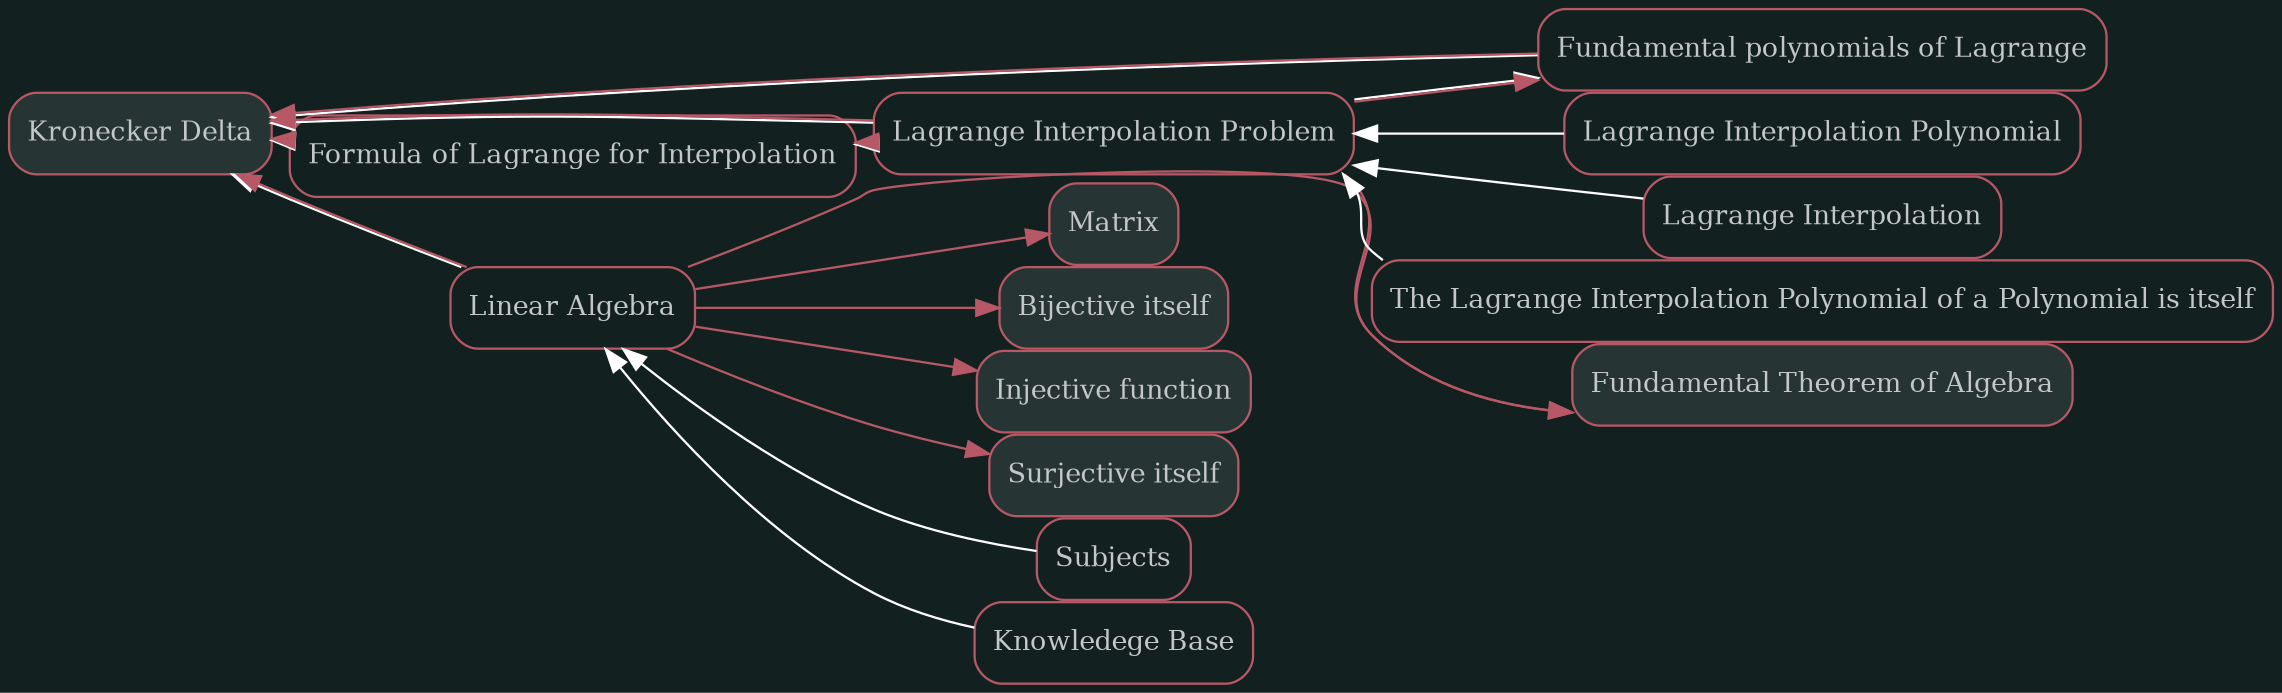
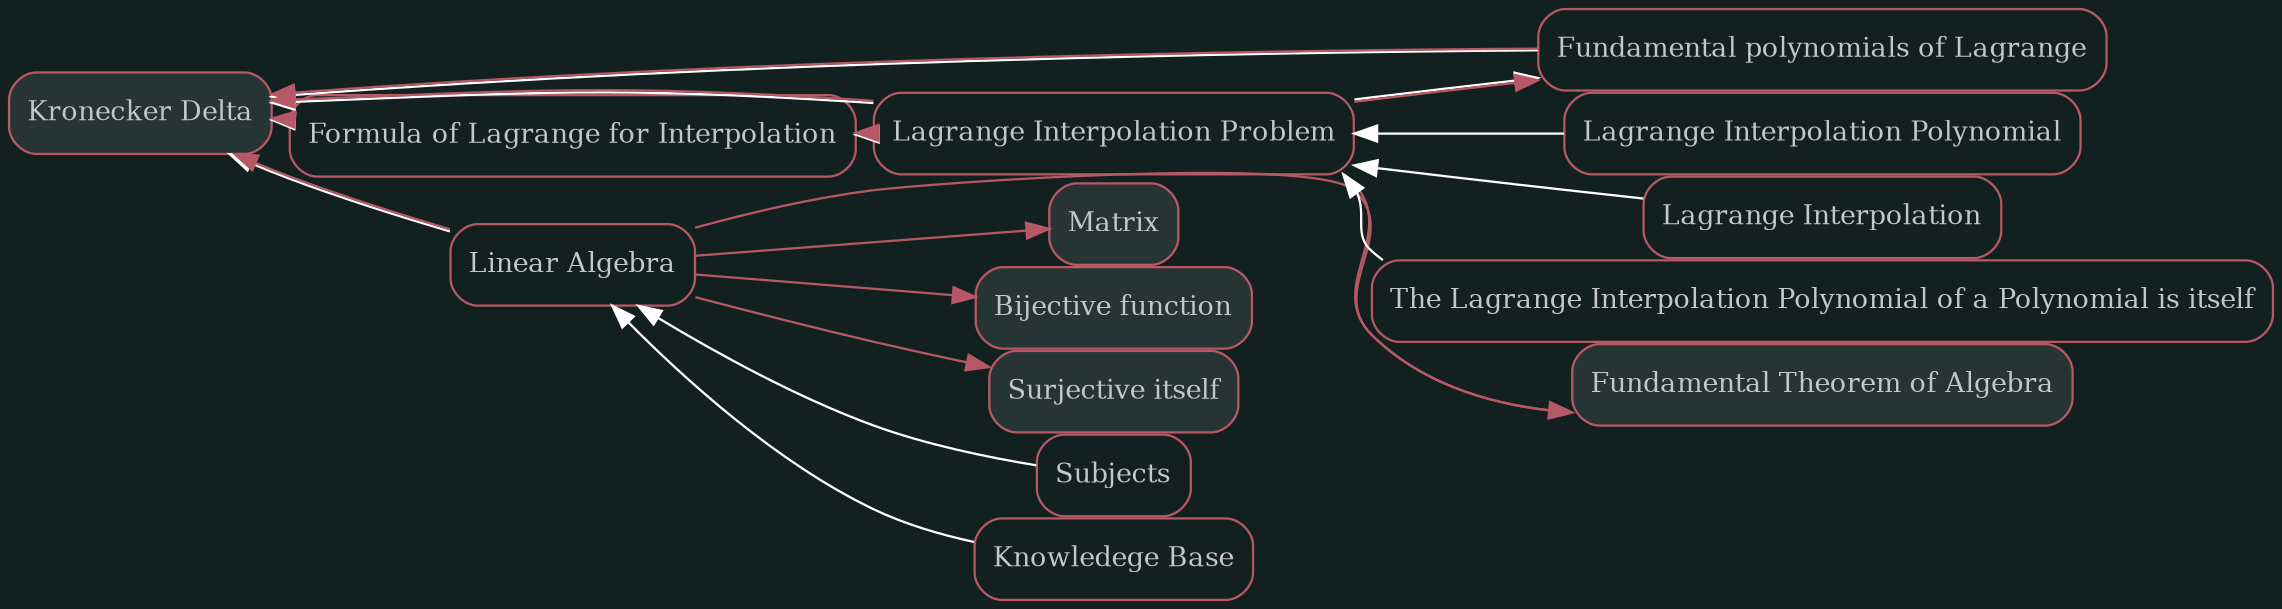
  digraph {
    bgcolor="#132020"
    fontname="DejaVu Serif"
    nodesep=0
    rankdir=LR
    ranksep=0
    node [color="#b75867" fillcolor="#FFFFFF" fontcolor="#c4c7c7" fontname="DejaVu Serif" fontsize="12px" labelfontname=sans shape=rectangle style=rounded]
    edge [color="#b75867" fontname="DejaVu Serif"]
    n1 [fillcolor="#273434" label="Kronecker Delta" style="rounded,filled"]
    n2 [label="Formula of Lagrange for Interpolation"]
    n3 [label="Linear Algebra"]
    n4 [label="Fundamental polynomials of Lagrange"]
    n5 [label="Lagrange Interpolation Problem"]
    n6 [fillcolor="#273434" label=Matrix style="rounded,filled"]
-   n7 [fillcolor="#273434" label="Bijective itself" style="rounded,filled"]
-   n8 [fillcolor="#273434" label="Injective function" style="rounded,filled"]
+   n7 [fillcolor="#273434" label="Bijective function" style="rounded,filled"]
    n9 [fillcolor="#273434" label="Surjective itself" style="rounded,filled"]
    n10 [fillcolor="#273434" label="Fundamental Theorem of Algebra" style="rounded,filled"]
    n11 [label=Subjects]
    n12 [label="Knowledege Base"]
    n13 [label="Lagrange Interpolation Polynomial"]
    n14 [label="Lagrange Interpolation"]
    n15 [label="The Lagrange Interpolation Polynomial of a Polynomial is itself"]
    subgraph sub_1 {
    }
    subgraph sub_2 {
      n1
      n2
      n3
      n4
      n5
    }
    subgraph sub_3 {
      n1
      n2
    }
    subgraph sub_4 {
      n2
      n5
    }
    subgraph sub_5 {
      n1
      n3
      n6
      n7
-     n8
      n9
      n10
    }
    subgraph sub_6 {
      n3
      n11
      n12
    }
    subgraph sub_7 {
      n1
      n4
    }
    subgraph sub_8 {
      n4
      n5
    }
    subgraph sub_9 {
      n1
      n2
      n4
      n5
      n10
    }
    subgraph sub_10 {
      n5
      n13
      n14
      n15
    }
    n1 -> n2 [color="#FFFFFF" dir=back]
    n1 -> n3 [color="#FFFFFF" dir=back]
    n1 -> n4 [color="#FFFFFF" dir=back]
    n1 -> n5 [color="#FFFFFF" dir=back]
    n2 -> n1
    n2 -> n5 [color="#FFFFFF" dir=back]
    n3 -> n1
    n3 -> n6
    n3 -> n7
-   n3 -> n8
    n3 -> n9
    n3 -> n10
    n3 -> n11 [color="#FFFFFF" dir=back]
    n3 -> n12 [color="#FFFFFF" dir=back]
    n4 -> n1
    n4 -> n5 [color="#FFFFFF" dir=back]
    n5 -> n1
    n5 -> n2
    n5 -> n4
    n5 -> n10
    n5 -> n13 [color="#FFFFFF" dir=back]
    n5 -> n14 [color="#FFFFFF" dir=back]
    n5 -> n15 [color="#FFFFFF" dir=back]
  }
